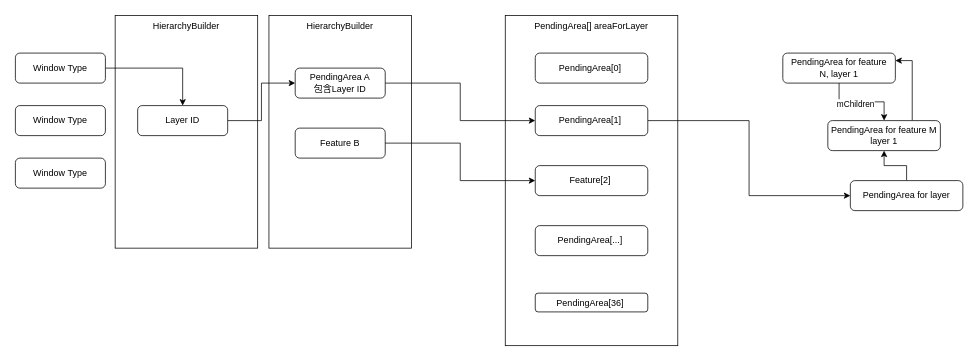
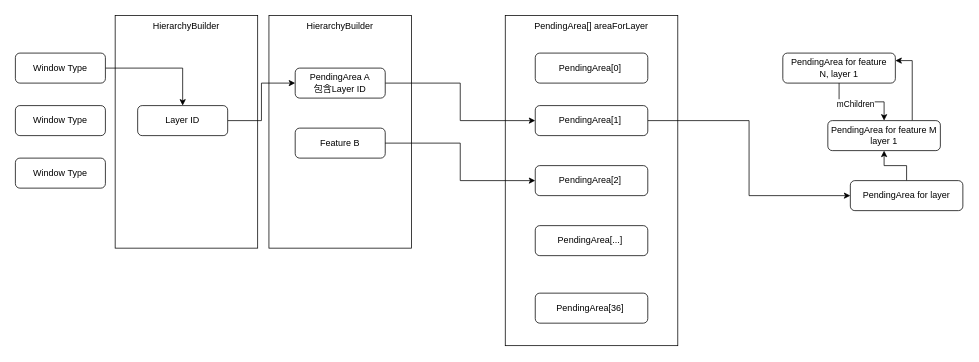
  <mxCell id="0" />
  <mxCell id="1" parent="0" />
  <mxCell id="2" value="HierarchyBuilder" style="rounded=0;whiteSpace=wrap;verticalAlign=top;" vertex="1" parent="1"><mxGeometry x="358" y="20" width="190" height="310" as="geometry" /></mxCell>
  <mxCell id="3" value="HierarchyBuilder" style="rounded=0;whiteSpace=wrap;verticalAlign=top;" vertex="1" parent="1"><mxGeometry x="153" y="20" width="190" height="310" as="geometry" /></mxCell>
  <mxCell id="4" value="PendingArea[] areaForLayer" style="rounded=0;whiteSpace=wrap;verticalAlign=top;" vertex="1" parent="1"><mxGeometry x="673" y="20" width="230" height="440" as="geometry" /></mxCell>
  <mxCell id="5" value="PendingArea[0]&amp;nbsp;" style="rounded=1;whiteSpace=wrap;html=1;" vertex="1" parent="1"><mxGeometry x="713" y="70" width="150" height="40" as="geometry" /></mxCell>
  <mxCell id="6" style="edgeStyle=orthogonalEdgeStyle;rounded=0;orthogonalLoop=1;jettySize=auto;html=1;entryX=0;entryY=0.5;entryDx=0;entryDy=0;" edge="1" parent="1" source="7" target="27"><mxGeometry relative="1" as="geometry" /></mxCell>
  <mxCell id="7" value="PendingArea[1]&amp;nbsp;" style="rounded=1;whiteSpace=wrap;html=1;" vertex="1" parent="1"><mxGeometry x="713" y="140" width="150" height="40" as="geometry" /></mxCell>
- <mxCell id="8" value="Feature[2]&amp;nbsp;" style="rounded=1;whiteSpace=wrap;html=1;" vertex="1" parent="1"><mxGeometry x="713" y="220" width="150" height="40" as="geometry" /></mxCell>
+ <mxCell id="8" value="PendingArea[2]&amp;nbsp;" style="rounded=1;whiteSpace=wrap;html=1;" vertex="1" parent="1"><mxGeometry x="713" y="220" width="150" height="40" as="geometry" /></mxCell>
  <mxCell id="9" value="PendingArea[...]&amp;nbsp;" style="rounded=1;whiteSpace=wrap;html=1;" vertex="1" parent="1"><mxGeometry x="713" y="300" width="150" height="40" as="geometry" /></mxCell>
- <mxCell id="10" value="PendingArea[36]&amp;nbsp;" style="rounded=1;whiteSpace=wrap;html=1;" vertex="1" parent="1"><mxGeometry x="713" y="390" width="150" height="25" as="geometry" /></mxCell>
+ <mxCell id="10" value="PendingArea[36]&amp;nbsp;" style="rounded=1;whiteSpace=wrap;html=1;" vertex="1" parent="1"><mxGeometry x="713" y="390" width="150" height="40" as="geometry" /></mxCell>
  <mxCell id="11" style="edgeStyle=orthogonalEdgeStyle;rounded=0;orthogonalLoop=1;jettySize=auto;html=1;" edge="1" parent="1" source="13" target="15"><mxGeometry relative="1" as="geometry" /></mxCell>
  <mxCell id="12" value="mChildren" style="edgeLabel;html=1;align=center;verticalAlign=middle;resizable=0;points=[];" vertex="1" connectable="0" parent="11"><mxGeometry x="-0.161" y="-2" relative="1" as="geometry"><mxPoint as="offset" /></mxGeometry></mxCell>
  <mxCell id="13" value="PendingArea for feature N, layer 1" style="rounded=1;whiteSpace=wrap;" vertex="1" parent="1"><mxGeometry x="1043" y="70" width="150" height="40" as="geometry" /></mxCell>
  <mxCell id="14" style="edgeStyle=orthogonalEdgeStyle;rounded=0;orthogonalLoop=1;jettySize=auto;html=1;entryX=1;entryY=0.25;entryDx=0;entryDy=0;exitX=0.75;exitY=0;exitDx=0;exitDy=0;" edge="1" parent="1" source="15" target="13"><mxGeometry relative="1" as="geometry" /></mxCell>
  <mxCell id="15" value="PendingArea for feature M layer 1" style="rounded=1;whiteSpace=wrap;" vertex="1" parent="1"><mxGeometry x="1103" y="160" width="150" height="40" as="geometry" /></mxCell>
  <mxCell id="16" style="edgeStyle=orthogonalEdgeStyle;rounded=0;orthogonalLoop=1;jettySize=auto;html=1;entryX=0;entryY=0.5;entryDx=0;entryDy=0;" edge="1" parent="1" source="17" target="7"><mxGeometry relative="1" as="geometry" /></mxCell>
  <mxCell id="17" value="PendingArea A&lt;br&gt;包含Layer ID" style="rounded=1;whiteSpace=wrap;html=1;" vertex="1" parent="1"><mxGeometry x="393" y="90" width="120" height="40" as="geometry" /></mxCell>
  <mxCell id="18" value="Feature B" style="rounded=1;whiteSpace=wrap;html=1;" vertex="1" parent="1"><mxGeometry x="393" y="170" width="120" height="40" as="geometry" /></mxCell>
  <mxCell id="19" style="edgeStyle=orthogonalEdgeStyle;rounded=0;orthogonalLoop=1;jettySize=auto;html=1;" edge="1" parent="1" source="20" target="24"><mxGeometry relative="1" as="geometry" /></mxCell>
  <mxCell id="20" value="Window Type" style="rounded=1;whiteSpace=wrap;html=1;" vertex="1" parent="1"><mxGeometry x="20" y="70" width="120" height="40" as="geometry" /></mxCell>
  <mxCell id="21" value="Window Type" style="rounded=1;whiteSpace=wrap;html=1;" vertex="1" parent="1"><mxGeometry x="20" y="140" width="120" height="40" as="geometry" /></mxCell>
  <mxCell id="22" value="Window Type" style="rounded=1;whiteSpace=wrap;html=1;" vertex="1" parent="1"><mxGeometry x="20" y="210" width="120" height="40" as="geometry" /></mxCell>
  <mxCell id="23" style="edgeStyle=orthogonalEdgeStyle;rounded=0;orthogonalLoop=1;jettySize=auto;html=1;entryX=0;entryY=0.5;entryDx=0;entryDy=0;" edge="1" parent="1" source="24" target="17"><mxGeometry relative="1" as="geometry" /></mxCell>
  <mxCell id="24" value="Layer ID" style="rounded=1;whiteSpace=wrap;html=1;" vertex="1" parent="1"><mxGeometry x="183" y="140" width="120" height="40" as="geometry" /></mxCell>
  <mxCell id="25" style="edgeStyle=orthogonalEdgeStyle;rounded=0;orthogonalLoop=1;jettySize=auto;html=1;exitX=1;exitY=0.5;exitDx=0;exitDy=0;entryX=0;entryY=0.5;entryDx=0;entryDy=0;" edge="1" parent="1" source="18" target="8"><mxGeometry relative="1" as="geometry" /></mxCell>
  <mxCell id="26" style="edgeStyle=orthogonalEdgeStyle;rounded=0;orthogonalLoop=1;jettySize=auto;html=1;entryX=0.5;entryY=1;entryDx=0;entryDy=0;" edge="1" parent="1" source="27" target="15"><mxGeometry relative="1" as="geometry" /></mxCell>
  <mxCell id="27" value="PendingArea for layer" style="rounded=1;whiteSpace=wrap;" vertex="1" parent="1"><mxGeometry x="1133" y="240" width="150" height="40" as="geometry" /></mxCell>
